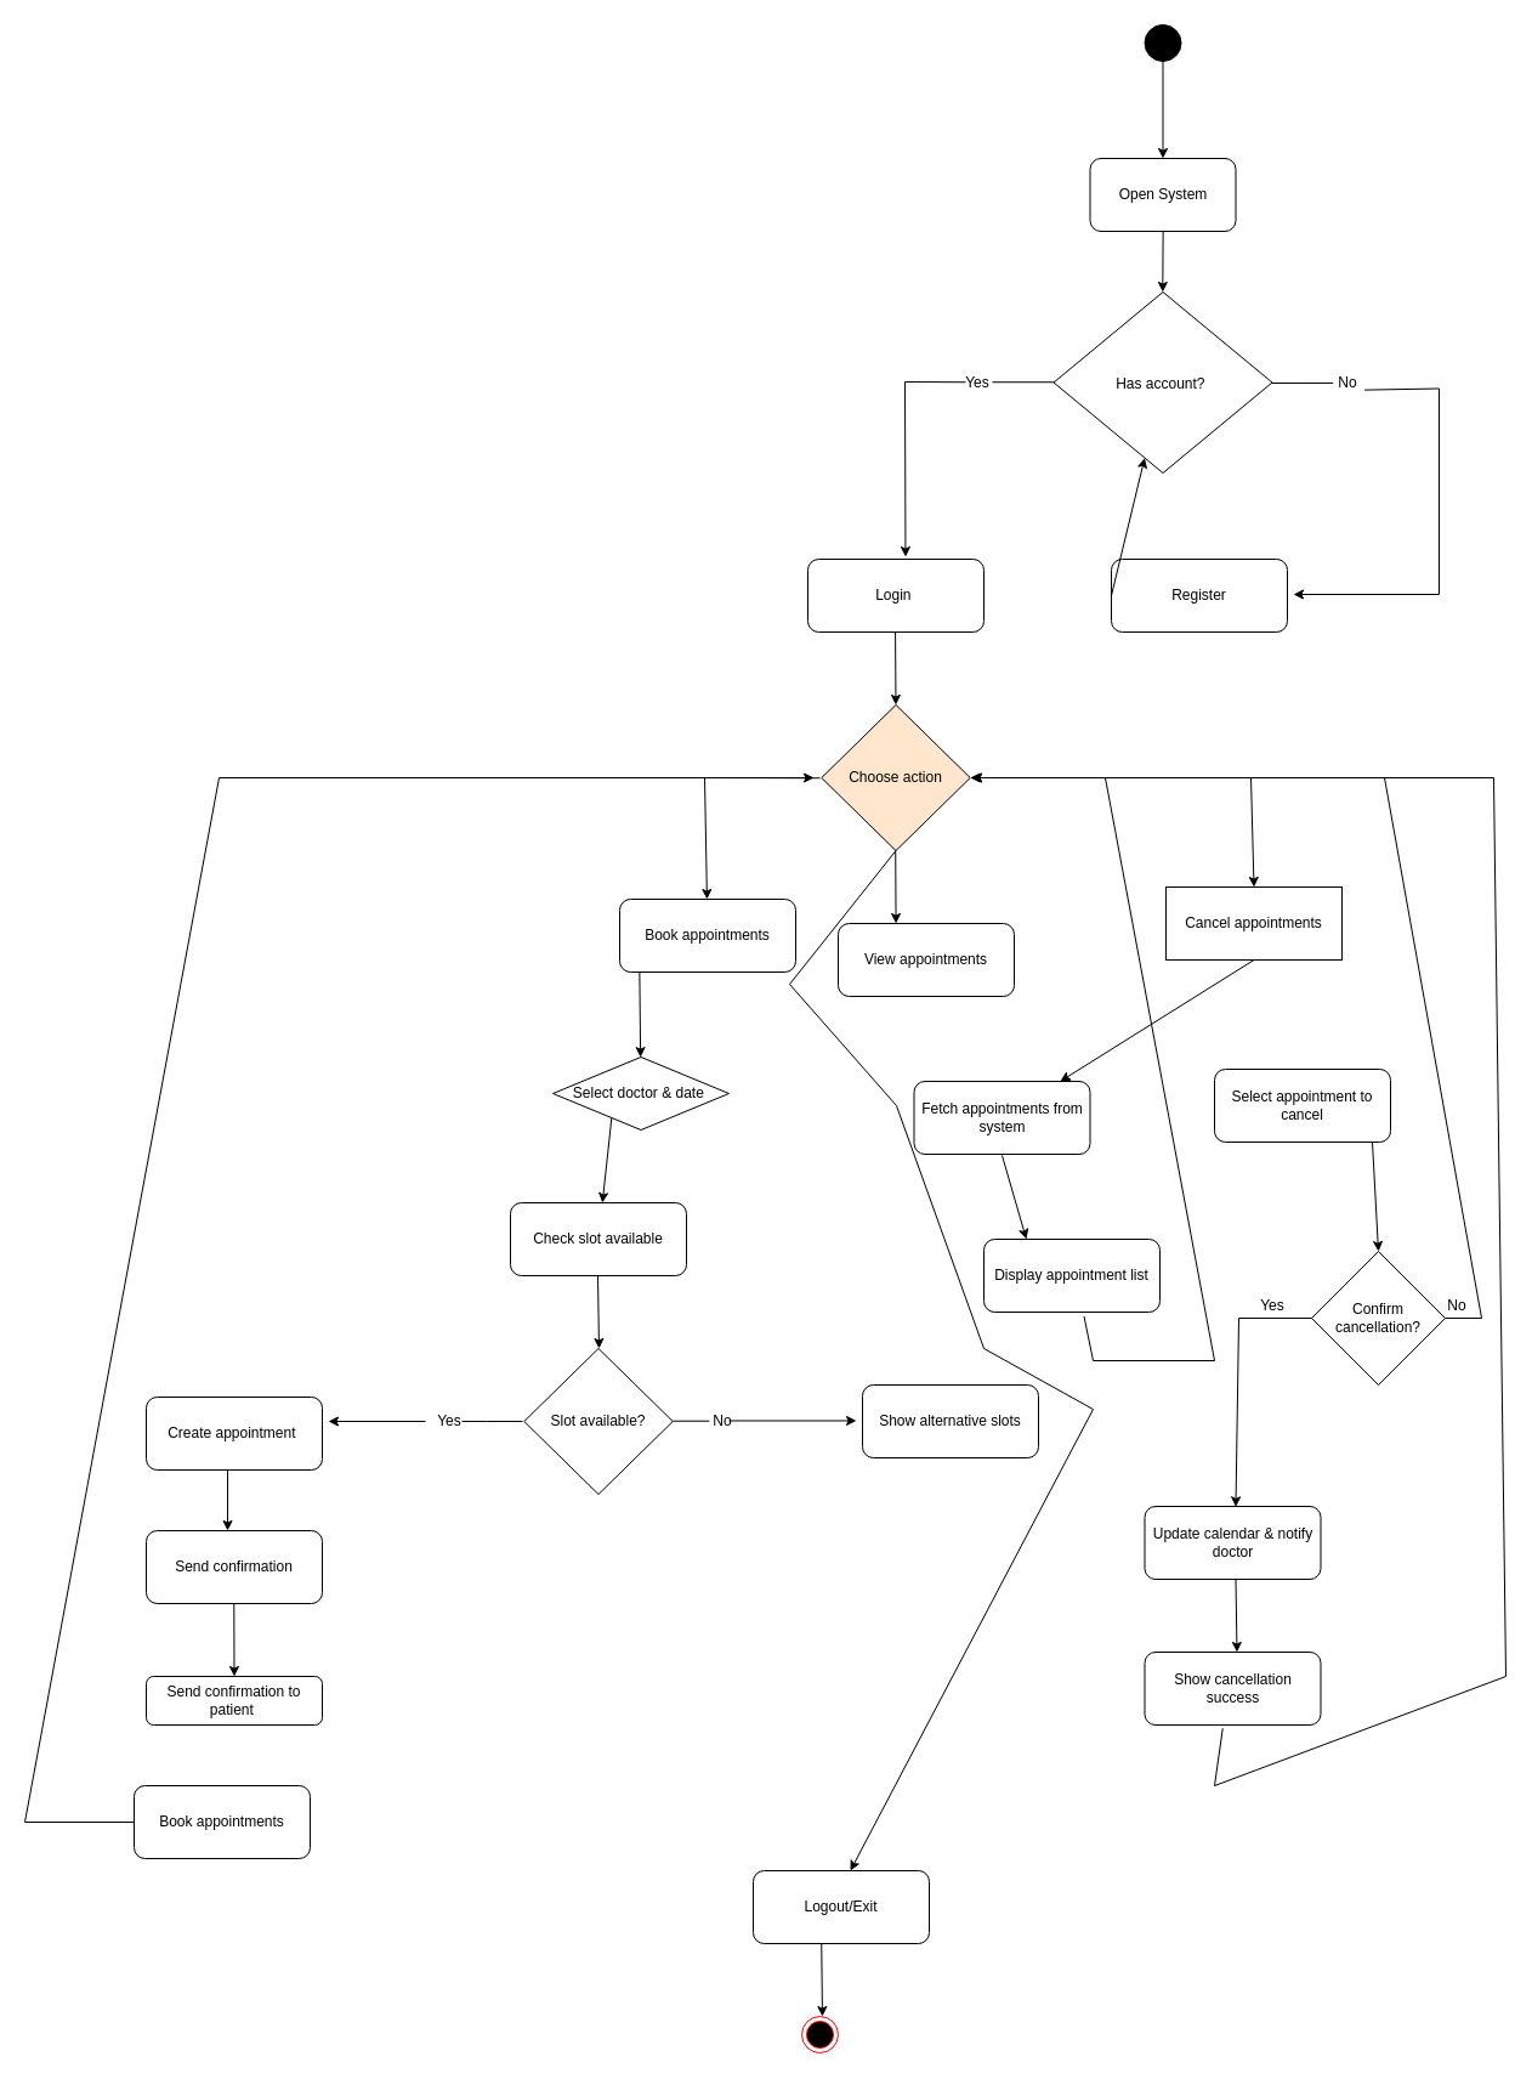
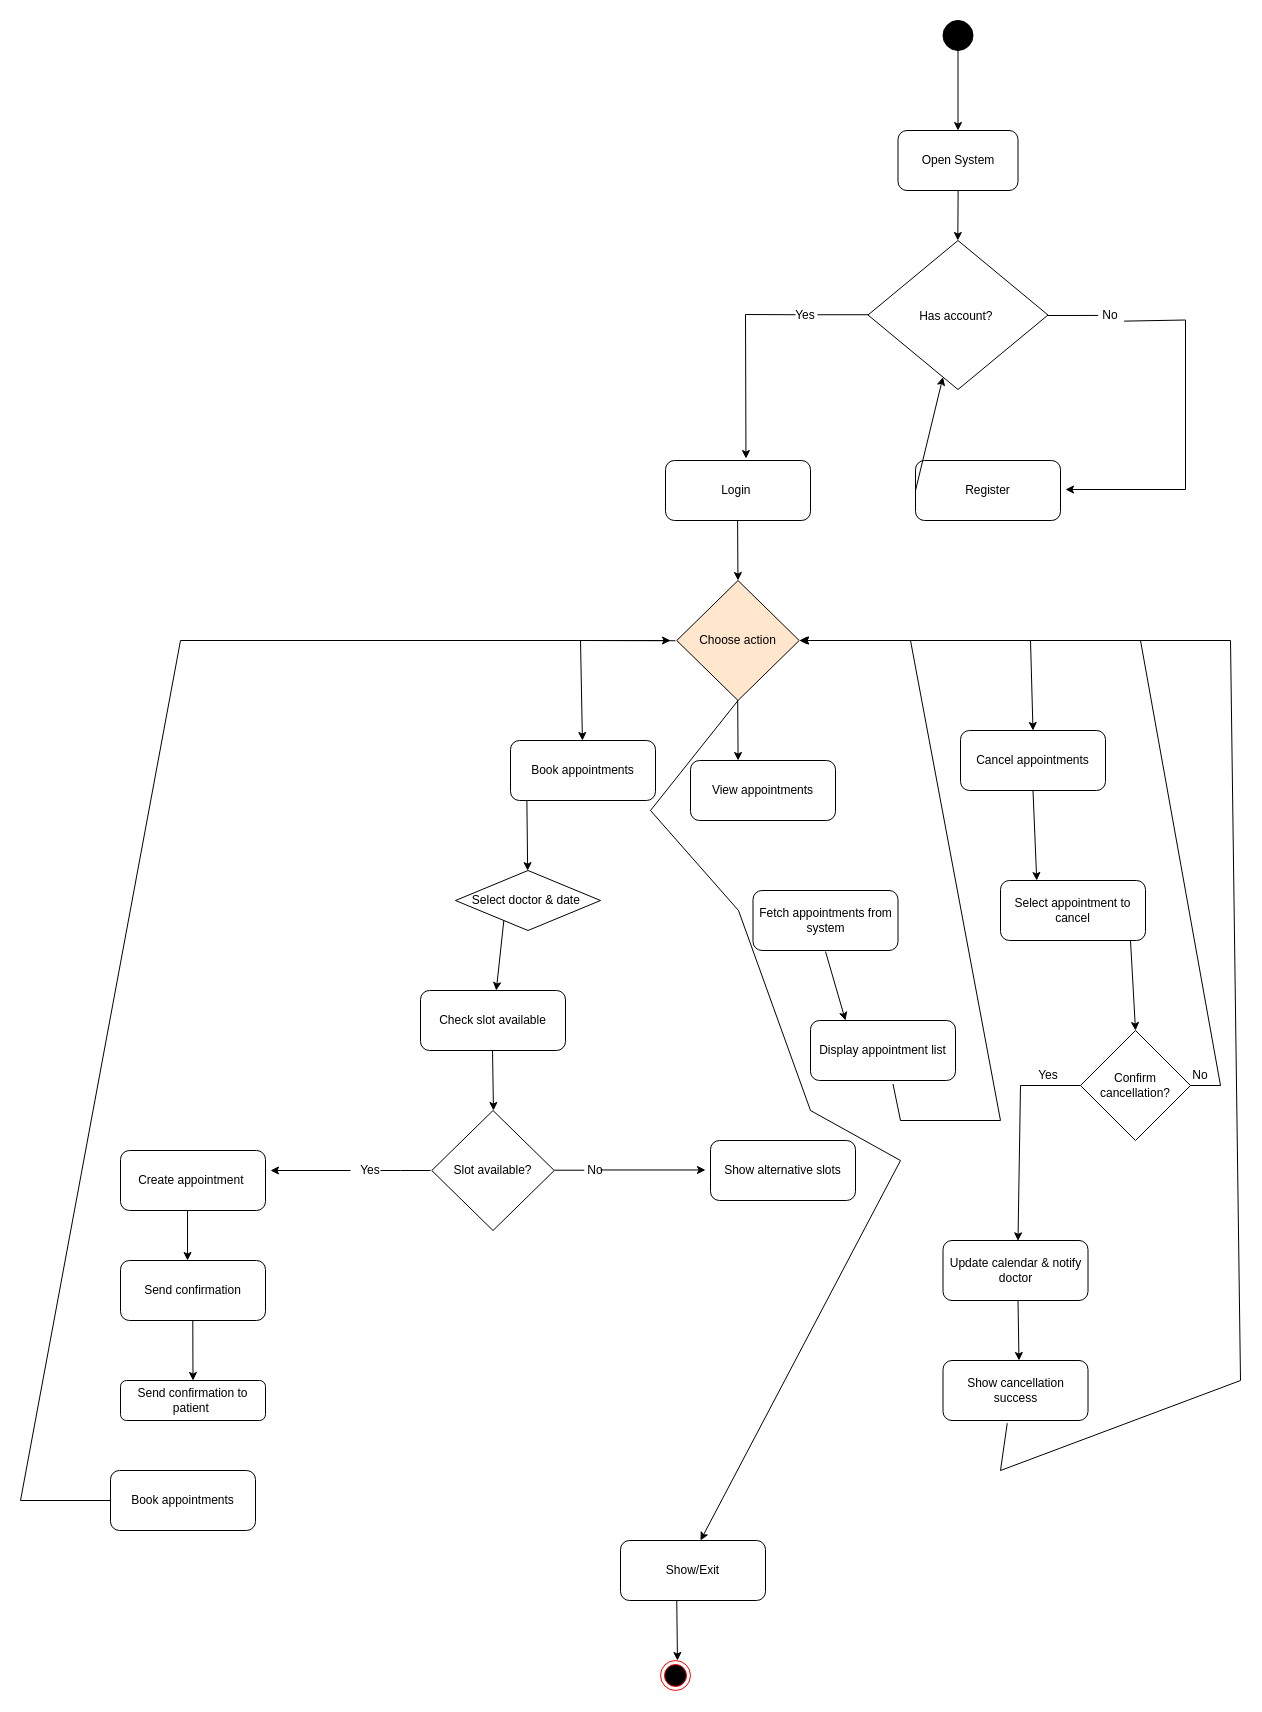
  <mxCell id="0" />
  <mxCell id="1" parent="0" />
  <mxCell id="2" value="" style="ellipse;fillColor=strokeColor;html=1;" parent="1" vertex="1"><mxGeometry x="942.5" y="20" width="30" height="30" as="geometry" /></mxCell>
  <mxCell id="3" value="Open System" style="rounded=1;whiteSpace=wrap;html=1;" parent="1" vertex="1"><mxGeometry x="897.5" y="130" width="120" height="60" as="geometry" /></mxCell>
  <mxCell id="4" value="" style="endArrow=classic;html=1;rounded=0;entryX=0.5;entryY=0;entryDx=0;entryDy=0;exitX=0.5;exitY=1;exitDx=0;exitDy=0;" parent="1" source="2" target="3" edge="1"><mxGeometry width="50" height="50" relative="1" as="geometry"><mxPoint x="985" y="-140" as="sourcePoint" /><mxPoint x="1035" y="-190" as="targetPoint" /></mxGeometry></mxCell>
  <mxCell id="5" value="" style="endArrow=classic;html=1;rounded=0;entryX=0.5;entryY=0;entryDx=0;entryDy=0;" parent="1" edge="1"><mxGeometry width="50" height="50" relative="1" as="geometry"><mxPoint x="957.63" y="190" as="sourcePoint" /><mxPoint x="957.3" y="240" as="targetPoint" /></mxGeometry></mxCell>
  <mxCell id="6" value="Has account? " style="rhombus;" parent="1" vertex="1"><mxGeometry x="867.5" y="240" width="180" height="149" as="geometry" /></mxCell>
  <mxCell id="7" value="No" style="text;html=1;align=center;verticalAlign=middle;whiteSpace=wrap;rounded=0;" parent="1" vertex="1"><mxGeometry x="1095" y="299.5" width="30" height="30" as="geometry" /></mxCell>
  <mxCell id="8" value="" style="endArrow=classic;html=1;rounded=0;exitX=0.954;exitY=0.388;exitDx=0;exitDy=0;exitPerimeter=0;" parent="1" edge="1"><mxGeometry width="50" height="50" relative="1" as="geometry"><mxPoint x="1123.62" y="320.64" as="sourcePoint" /><mxPoint x="1065" y="489" as="targetPoint" /><Array as="points"><mxPoint x="1185" y="319.5" /><mxPoint x="1185" y="489" /></Array></mxGeometry></mxCell>
  <mxCell id="9" value="Register" style="rounded=1;whiteSpace=wrap;html=1;" parent="1" vertex="1"><mxGeometry x="915" y="460" width="145" height="60" as="geometry" /></mxCell>
  <mxCell id="10" value="" style="endArrow=none;html=1;rounded=0;entryX=0.09;entryY=0.515;entryDx=0;entryDy=0;entryPerimeter=0;" parent="1" target="7" edge="1"><mxGeometry width="50" height="50" relative="1" as="geometry"><mxPoint x="1047.5" y="315" as="sourcePoint" /><mxPoint x="1097.5" y="265" as="targetPoint" /></mxGeometry></mxCell>
  <mxCell id="11" value="" style="endArrow=none;html=1;rounded=0;entryX=0.09;entryY=0.515;entryDx=0;entryDy=0;entryPerimeter=0;" parent="1" edge="1"><mxGeometry width="50" height="50" relative="1" as="geometry"><mxPoint x="817" y="314.24" as="sourcePoint" /><mxPoint x="867.5" y="314.24" as="targetPoint" /></mxGeometry></mxCell>
  <mxCell id="12" value="Yes" style="text;html=1;align=center;verticalAlign=middle;whiteSpace=wrap;rounded=0;" parent="1" vertex="1"><mxGeometry x="785" y="309.5" width="40" height="10" as="geometry" /></mxCell>
  <mxCell id="13" value="" style="endArrow=classic;html=1;rounded=0;entryX=0.555;entryY=-0.033;entryDx=0;entryDy=0;entryPerimeter=0;" parent="1" edge="1" target="14"><mxGeometry width="50" height="50" relative="1" as="geometry"><mxPoint x="795" y="314.24" as="sourcePoint" /><mxPoint x="745" y="390" as="targetPoint" /><Array as="points"><mxPoint x="745" y="314" /></Array></mxGeometry></mxCell>
  <mxCell id="14" value="Login&amp;nbsp;" style="rounded=1;whiteSpace=wrap;html=1;" parent="1" vertex="1"><mxGeometry x="665" y="460" width="145" height="60" as="geometry" /></mxCell>
  <mxCell id="15" value="" style="endArrow=classic;html=1;rounded=0;" parent="1" edge="1"><mxGeometry width="50" height="50" relative="1" as="geometry"><mxPoint x="737.08" y="520" as="sourcePoint" /><mxPoint x="737.47" y="580" as="targetPoint" /></mxGeometry></mxCell>
  <mxCell id="16" value="" style="endArrow=classic;html=1;rounded=0;exitX=0;exitY=0.5;exitDx=0;exitDy=0;" edge="1" parent="1" source="9" target="6"><mxGeometry width="50" height="50" relative="1" as="geometry"><mxPoint x="902.5" y="489.998" as="sourcePoint" /><mxPoint x="832.89" y="514.49" as="targetPoint" /></mxGeometry></mxCell>
  <mxCell id="17" value="Choose action" style="rhombus;whiteSpace=wrap;html=1;fillColor=#ffe6cc;" vertex="1" parent="1"><mxGeometry x="676.25" y="580" width="122.5" height="120" as="geometry" /></mxCell>
- <mxCell id="18" value="Cancel appointments" style="whiteSpace=wrap;html=1;rounded=0;" vertex="1" parent="1"><mxGeometry x="960" y="730" width="145" height="60" as="geometry" /></mxCell>
+ <mxCell id="18" value="Cancel appointments" style="rounded=1;whiteSpace=wrap;html=1;" vertex="1" parent="1"><mxGeometry x="960" y="730" width="145" height="60" as="geometry" /></mxCell>
  <mxCell id="19" value="Book appointments" style="rounded=1;whiteSpace=wrap;html=1;" vertex="1" parent="1"><mxGeometry x="510" y="740" width="145" height="60" as="geometry" /></mxCell>
  <mxCell id="20" value="View appointments" style="rounded=1;whiteSpace=wrap;html=1;" vertex="1" parent="1"><mxGeometry x="690" y="760" width="145" height="60" as="geometry" /></mxCell>
  <mxCell id="21" value="" style="endArrow=classic;html=1;rounded=0;exitX=-0.01;exitY=0.502;exitDx=0;exitDy=0;exitPerimeter=0;" edge="1" parent="1" source="17" target="19"><mxGeometry width="50" height="50" relative="1" as="geometry"><mxPoint x="630" y="590.24" as="sourcePoint" /><mxPoint x="580" y="734" as="targetPoint" /><Array as="points"><mxPoint x="580" y="640" /></Array></mxGeometry></mxCell>
  <mxCell id="22" value="" style="endArrow=classic;html=1;rounded=0;entryX=0.5;entryY=0;entryDx=0;entryDy=0;" edge="1" parent="1" target="18"><mxGeometry width="50" height="50" relative="1" as="geometry"><mxPoint x="800" y="640" as="sourcePoint" /><mxPoint x="1028" y="730" as="targetPoint" /><Array as="points"><mxPoint x="1030" y="640" /></Array></mxGeometry></mxCell>
  <mxCell id="23" value="" style="endArrow=classic;html=1;rounded=0;" edge="1" parent="1"><mxGeometry width="50" height="50" relative="1" as="geometry"><mxPoint x="737.21" y="700" as="sourcePoint" /><mxPoint x="737.6" y="760" as="targetPoint" /></mxGeometry></mxCell>
  <mxCell id="24" value="Select doctor &amp;amp; date&amp;nbsp;" style="rhombus;whiteSpace=wrap;html=1;" vertex="1" parent="1"><mxGeometry x="455" y="870" width="145" height="60" as="geometry" /></mxCell>
  <mxCell id="25" value="Create appointment&amp;nbsp;" style="rounded=1;whiteSpace=wrap;html=1;" vertex="1" parent="1"><mxGeometry x="120" y="1150" width="145" height="60" as="geometry" /></mxCell>
  <mxCell id="26" value="Check slot available" style="rounded=1;whiteSpace=wrap;html=1;" vertex="1" parent="1"><mxGeometry x="420" y="990" width="145" height="60" as="geometry" /></mxCell>
  <mxCell id="27" value="" style="endArrow=classic;html=1;rounded=0;exitX=0.113;exitY=1.008;exitDx=0;exitDy=0;exitPerimeter=0;" edge="1" parent="1" source="19" target="24"><mxGeometry width="50" height="50" relative="1" as="geometry"><mxPoint y="860" as="sourcePoint" x="500" /><mxPoint x="550" y="810" as="targetPoint" /></mxGeometry></mxCell>
  <mxCell id="28" value="" style="endArrow=classic;html=1;rounded=0;exitX=0.25;exitY=1;exitDx=0;exitDy=0;" edge="1" parent="1" source="24" target="26"><mxGeometry width="50" height="50" relative="1" as="geometry"><mxPoint x="467.5" y="980" as="sourcePoint" /><mxPoint x="517.5" y="930" as="targetPoint" /></mxGeometry></mxCell>
  <mxCell id="29" value="" style="endArrow=classic;html=1;rounded=0;exitX=0.25;exitY=1;exitDx=0;exitDy=0;" edge="1" parent="1"><mxGeometry width="50" height="50" relative="1" as="geometry"><mxPoint x="492" y="1050" as="sourcePoint" /><mxPoint x="493" y="1110" as="targetPoint" /></mxGeometry></mxCell>
  <mxCell id="30" value="Slot available?" style="rhombus;whiteSpace=wrap;html=1;" vertex="1" parent="1"><mxGeometry x="431.25" y="1110" width="122.5" height="120" as="geometry" /></mxCell>
  <mxCell id="31" value="Show alternative slots" style="rounded=1;whiteSpace=wrap;html=1;" vertex="1" parent="1"><mxGeometry x="710" y="1140" width="145" height="60" as="geometry" /></mxCell>
  <mxCell id="32" value="" style="endArrow=classic;html=1;rounded=0;" edge="1" parent="1"><mxGeometry width="50" height="50" relative="1" as="geometry"><mxPoint x="350" y="1170" as="sourcePoint" /><mxPoint x="270" y="1170" as="targetPoint" /></mxGeometry></mxCell>
  <mxCell id="33" value="" style="endArrow=classic;html=1;rounded=0;" edge="1" parent="1"><mxGeometry width="50" height="50" relative="1" as="geometry"><mxPoint x="600" y="1169.47" as="sourcePoint" /><mxPoint x="705" y="1169.47" as="targetPoint" /></mxGeometry></mxCell>
  <mxCell id="34" value="" style="endArrow=none;html=1;rounded=0;" edge="1" parent="1" source="36"><mxGeometry width="50" height="50" relative="1" as="geometry"><mxPoint x="380" y="1170" as="sourcePoint" /><mxPoint x="430" y="1170" as="targetPoint" /></mxGeometry></mxCell>
  <mxCell id="35" value="" style="endArrow=none;html=1;rounded=0;" edge="1" parent="1" target="36"><mxGeometry width="50" height="50" relative="1" as="geometry"><mxPoint x="380" y="1170" as="sourcePoint" /><mxPoint x="430" y="1170" as="targetPoint" /></mxGeometry></mxCell>
  <mxCell id="36" value="Yes" style="text;html=1;align=center;verticalAlign=middle;whiteSpace=wrap;rounded=0;" vertex="1" parent="1"><mxGeometry x="340" y="1155" width="60" height="30" as="geometry" /></mxCell>
  <mxCell id="37" value="" style="endArrow=none;html=1;rounded=0;" edge="1" parent="1"><mxGeometry width="50" height="50" relative="1" as="geometry"><mxPoint x="553.75" y="1169.71" as="sourcePoint" /><mxPoint x="583.75" y="1169.71" as="targetPoint" /></mxGeometry></mxCell>
  <mxCell id="38" value="No" style="text;html=1;align=center;verticalAlign=middle;whiteSpace=wrap;rounded=0;" vertex="1" parent="1"><mxGeometry x="565" y="1155" width="60" height="30" as="geometry" /></mxCell>
  <mxCell id="39" value="Send confirmation" style="rounded=1;whiteSpace=wrap;html=1;" vertex="1" parent="1"><mxGeometry x="120" y="1260" width="145" height="60" as="geometry" /></mxCell>
  <mxCell id="40" value="Send confirmation to patient&amp;nbsp;" style="rounded=1;whiteSpace=wrap;html=1;" vertex="1" parent="1"><mxGeometry x="120" y="1380" width="145" height="40" as="geometry" /></mxCell>
  <mxCell id="41" value="Book appointments" style="rounded=1;whiteSpace=wrap;html=1;" vertex="1" parent="1"><mxGeometry x="110" y="1470" width="145" height="60" as="geometry" /></mxCell>
  <mxCell id="42" value="" style="endArrow=classic;html=1;rounded=0;exitX=0.5;exitY=1;exitDx=0;exitDy=0;" edge="1" parent="1"><mxGeometry width="50" height="50" relative="1" as="geometry"><mxPoint x="187.04" y="1210" as="sourcePoint" /><mxPoint x="187.04" y="1260" as="targetPoint" /></mxGeometry></mxCell>
  <mxCell id="43" value="" style="endArrow=classic;html=1;rounded=0;exitX=0.5;exitY=1;exitDx=0;exitDy=0;entryX=0.5;entryY=0;entryDx=0;entryDy=0;" edge="1" parent="1" target="40"><mxGeometry width="50" height="50" relative="1" as="geometry"><mxPoint x="192.29" y="1320" as="sourcePoint" /><mxPoint x="192.29" y="1370" as="targetPoint" /></mxGeometry></mxCell>
  <mxCell id="44" value="" style="endArrow=classic;html=1;rounded=0;exitX=0;exitY=0.5;exitDx=0;exitDy=0;" edge="1" parent="1" source="41"><mxGeometry width="50" height="50" relative="1" as="geometry"><mxPoint x="0" y="1470" as="sourcePoint" /><mxPoint x="670" y="640" as="targetPoint" /><Array as="points"><mxPoint x="20" y="1500" /><mxPoint x="180" y="640" /></Array></mxGeometry></mxCell>
  <mxCell id="45" value="Fetch appointments from system" style="rounded=1;whiteSpace=wrap;html=1;" vertex="1" parent="1"><mxGeometry x="752.5" y="890" width="145" height="60" as="geometry" /></mxCell>
  <mxCell id="46" value="Display appointment list" style="rounded=1;whiteSpace=wrap;html=1;" vertex="1" parent="1"><mxGeometry x="810" y="1020" width="145" height="60" as="geometry" /></mxCell>
  <mxCell id="47" value="" style="endArrow=classic;html=1;rounded=0;exitX=0.5;exitY=1;exitDx=0;exitDy=0;entryX=0.208;entryY=-0.01;entryDx=0;entryDy=0;entryPerimeter=0;" edge="1" parent="1"><mxGeometry width="50" height="50" relative="1" as="geometry"><mxPoint x="825" y="951" as="sourcePoint" /><mxPoint x="845" y="1020" as="targetPoint" /></mxGeometry></mxCell>
  <mxCell id="48" value="" style="endArrow=classic;html=1;rounded=0;exitX=0.569;exitY=1.059;exitDx=0;exitDy=0;exitPerimeter=0;" edge="1" parent="1" source="46"><mxGeometry width="50" height="50" relative="1" as="geometry"><mxPoint x="905" y="1120" as="sourcePoint" /><mxPoint x="800" y="640" as="targetPoint" /><Array as="points"><mxPoint x="900" y="1120" /><mxPoint x="1000" y="1120" /><mxPoint x="910" y="640" /></Array></mxGeometry></mxCell>
  <mxCell id="49" value="Select appointment to cancel" style="rounded=1;whiteSpace=wrap;html=1;" vertex="1" parent="1"><mxGeometry x="1000" y="880" width="145" height="60" as="geometry" /></mxCell>
- <mxCell id="50" value="" style="endArrow=classic;html=1;rounded=0;exitX=0.5;exitY=1;exitDx=0;exitDy=0;" edge="1" parent="1" source="18" target="45"><mxGeometry width="50" height="50" relative="1" as="geometry"><mxPoint x="1140" y="850" as="sourcePoint" /><mxPoint x="1190" y="800" as="targetPoint" /></mxGeometry></mxCell>
+ <mxCell id="50" value="" style="endArrow=classic;html=1;rounded=0;exitX=0.5;exitY=1;exitDx=0;exitDy=0;entryX=0.25;entryY=0;entryDx=0;entryDy=0;" edge="1" parent="1" source="18" target="49"><mxGeometry width="50" height="50" relative="1" as="geometry"><mxPoint x="1140" y="850" as="sourcePoint" /><mxPoint x="1190" y="800" as="targetPoint" /></mxGeometry></mxCell>
  <mxCell id="51" value="" style="endArrow=classic;html=1;rounded=0;exitX=0.5;exitY=1;exitDx=0;exitDy=0;entryX=0.5;entryY=0;entryDx=0;entryDy=0;" edge="1" parent="1" target="52"><mxGeometry width="50" height="50" relative="1" as="geometry"><mxPoint x="1130" y="940" as="sourcePoint" /><mxPoint x="1130" y="1030" as="targetPoint" /></mxGeometry></mxCell>
  <mxCell id="52" value="Confirm cancellation?" style="rhombus;whiteSpace=wrap;html=1;" vertex="1" parent="1"><mxGeometry x="1080" y="1030" width="110" height="110" as="geometry" /></mxCell>
  <mxCell id="53" value="" style="endArrow=classic;html=1;rounded=0;exitX=0;exitY=0.5;exitDx=0;exitDy=0;" edge="1" parent="1" source="52"><mxGeometry width="50" height="50" relative="1" as="geometry"><mxPoint x="1065" y="1080" as="sourcePoint" /><mxPoint x="1017.5" y="1240.34" as="targetPoint" /><Array as="points"><mxPoint x="1020" y="1085" /></Array></mxGeometry></mxCell>
  <mxCell id="54" value="Yes" style="text;html=1;align=center;verticalAlign=middle;whiteSpace=wrap;rounded=0;" vertex="1" parent="1"><mxGeometry x="1017.5" y="1060" width="60" height="30" as="geometry" /></mxCell>
  <mxCell id="55" value="" style="endArrow=classic;html=1;rounded=0;exitX=1;exitY=0.5;exitDx=0;exitDy=0;" edge="1" parent="1" source="52"><mxGeometry width="50" height="50" relative="1" as="geometry"><mxPoint x="1192.495" y="1101.34" as="sourcePoint" /><mxPoint x="800" y="640" as="targetPoint" /><Array as="points"><mxPoint x="1220" y="1085" /><mxPoint x="1140" y="640" /></Array></mxGeometry></mxCell>
  <mxCell id="56" value="No" style="text;html=1;align=center;verticalAlign=middle;whiteSpace=wrap;rounded=0;" vertex="1" parent="1"><mxGeometry x="1170" y="1060" width="60" height="30" as="geometry" /></mxCell>
  <mxCell id="57" value="Update calendar &amp;amp; notify doctor" style="rounded=1;whiteSpace=wrap;html=1;" vertex="1" parent="1"><mxGeometry x="942.5" y="1240" width="145" height="60" as="geometry" /></mxCell>
  <mxCell id="58" value="Show cancellation success" style="rounded=1;whiteSpace=wrap;html=1;" vertex="1" parent="1"><mxGeometry x="942.5" y="1360" width="145" height="60" as="geometry" /></mxCell>
  <mxCell id="59" value="" style="endArrow=classic;html=1;rounded=0;exitX=0.25;exitY=1;exitDx=0;exitDy=0;" edge="1" parent="1"><mxGeometry width="50" height="50" relative="1" as="geometry"><mxPoint x="1017.5" y="1300" as="sourcePoint" /><mxPoint x="1018.5" y="1360" as="targetPoint" /></mxGeometry></mxCell>
  <mxCell id="60" value="" style="endArrow=classic;html=1;rounded=0;exitX=0.443;exitY=1.046;exitDx=0;exitDy=0;exitPerimeter=0;entryX=1;entryY=0.5;entryDx=0;entryDy=0;" edge="1" parent="1" source="58" target="17"><mxGeometry width="50" height="50" relative="1" as="geometry"><mxPoint x="1060" y="1470" as="sourcePoint" /><mxPoint x="1300" y="830" as="targetPoint" /><Array as="points"><mxPoint x="1000" y="1470" /><mxPoint x="1240" y="1380" /><mxPoint x="1230" y="640" /></Array></mxGeometry></mxCell>
  <mxCell id="61" value="" style="endArrow=classic;html=1;rounded=0;" edge="1" parent="1"><mxGeometry width="50" height="50" relative="1" as="geometry"><mxPoint x="737.5" y="700" as="sourcePoint" /><mxPoint x="700" y="1540" as="targetPoint" /><Array as="points"><mxPoint x="650" y="810" /><mxPoint x="738" y="910" /><mxPoint x="810" y="1110" /><mxPoint x="900" y="1160" /></Array></mxGeometry></mxCell>
  <mxCell id="62" value="" style="ellipse;html=1;shape=endState;fillColor=#000000;strokeColor=#ff0000;" vertex="1" parent="1"><mxGeometry x="660" y="1660" width="30" height="30" as="geometry" /></mxCell>
- <mxCell id="63" value="Logout/Exit" style="rounded=1;whiteSpace=wrap;html=1;" vertex="1" parent="1"><mxGeometry x="620" y="1540" width="145" height="60" as="geometry" /></mxCell>
+ <mxCell id="63" value="Show/Exit" style="rounded=1;whiteSpace=wrap;html=1;" vertex="1" parent="1"><mxGeometry x="620" y="1540" width="145" height="60" as="geometry" /></mxCell>
  <mxCell id="64" value="" style="endArrow=classic;html=1;rounded=0;exitX=0.5;exitY=1;exitDx=0;exitDy=0;entryX=0.5;entryY=0;entryDx=0;entryDy=0;" edge="1" parent="1"><mxGeometry width="50" height="50" relative="1" as="geometry"><mxPoint x="676.25" y="1600" as="sourcePoint" /><mxPoint x="676.96" y="1660" as="targetPoint" /></mxGeometry></mxCell>
